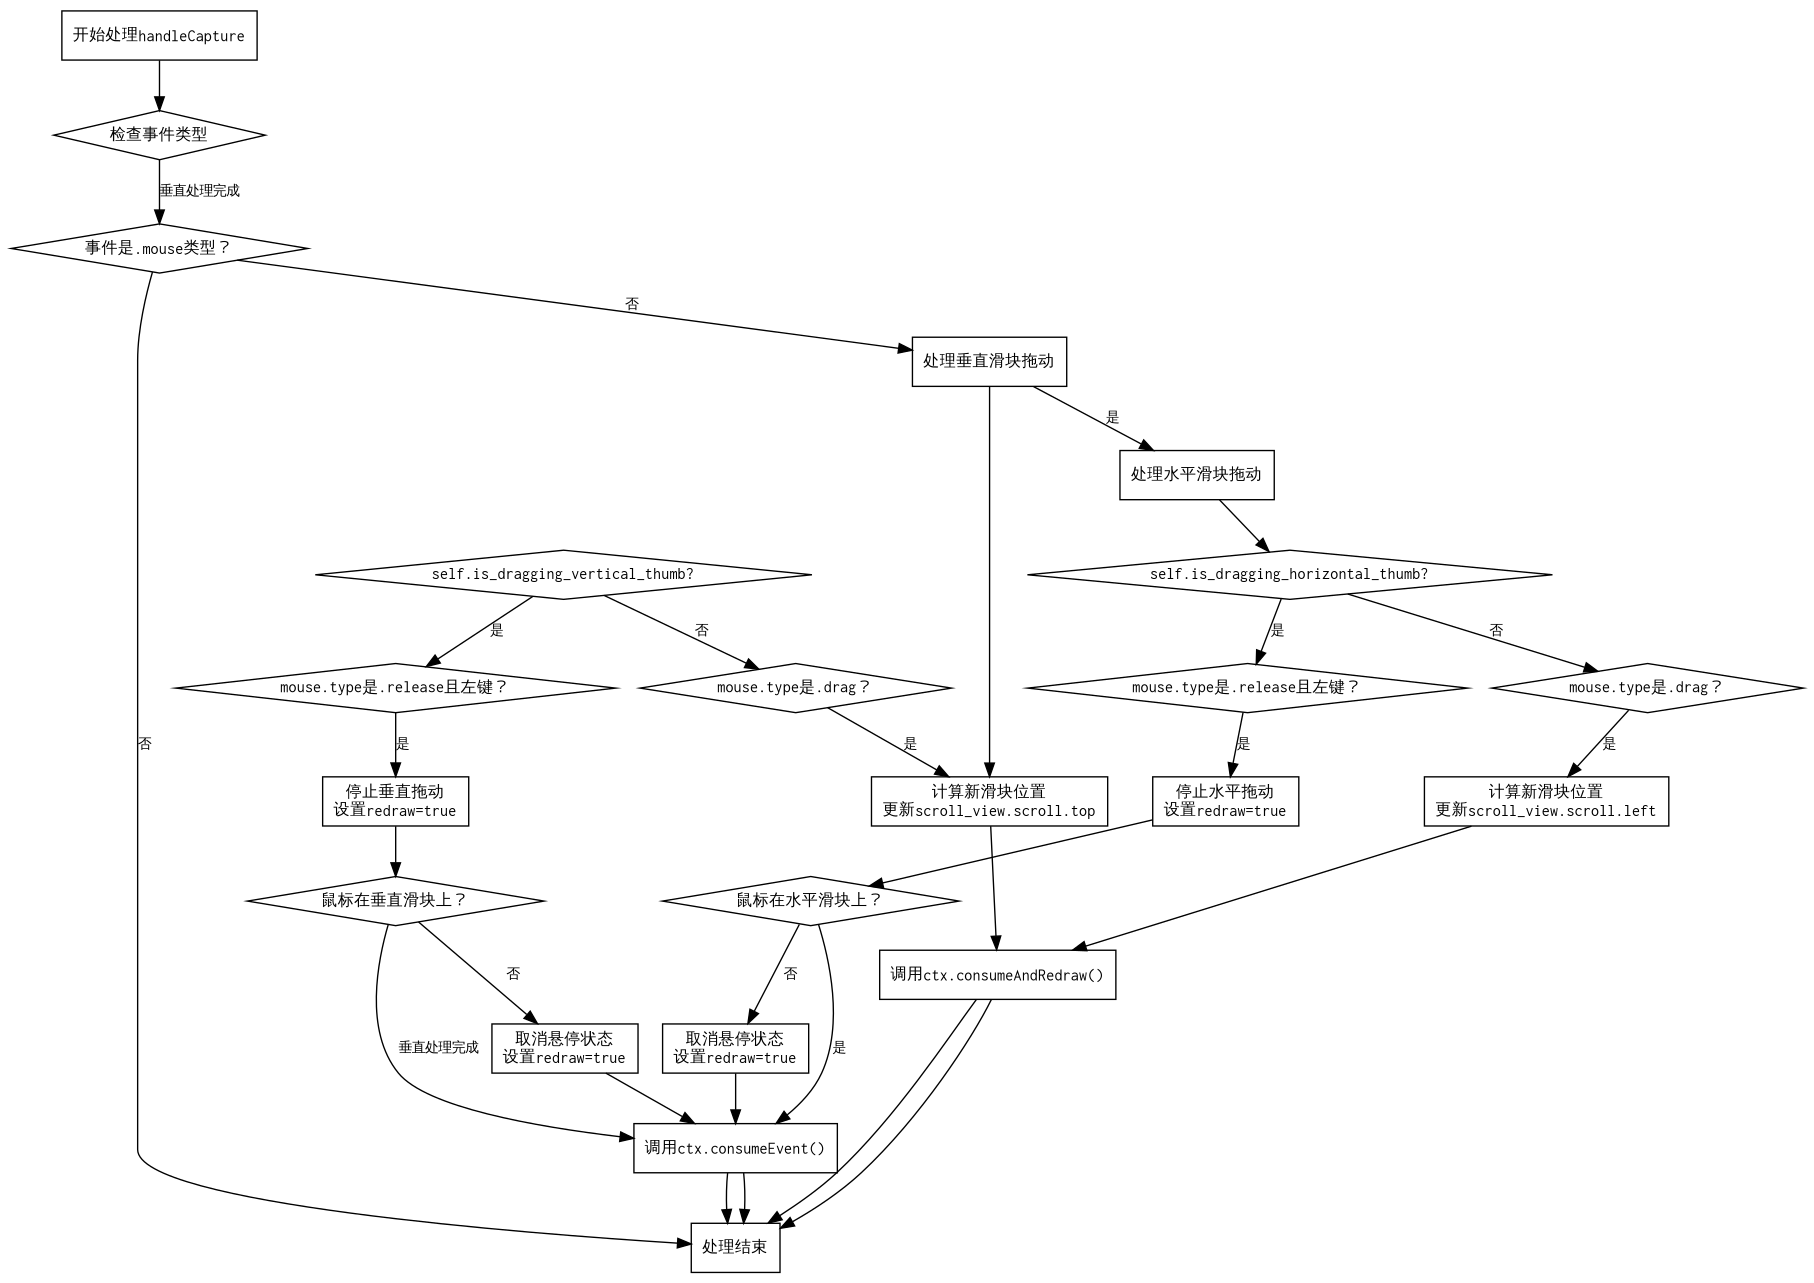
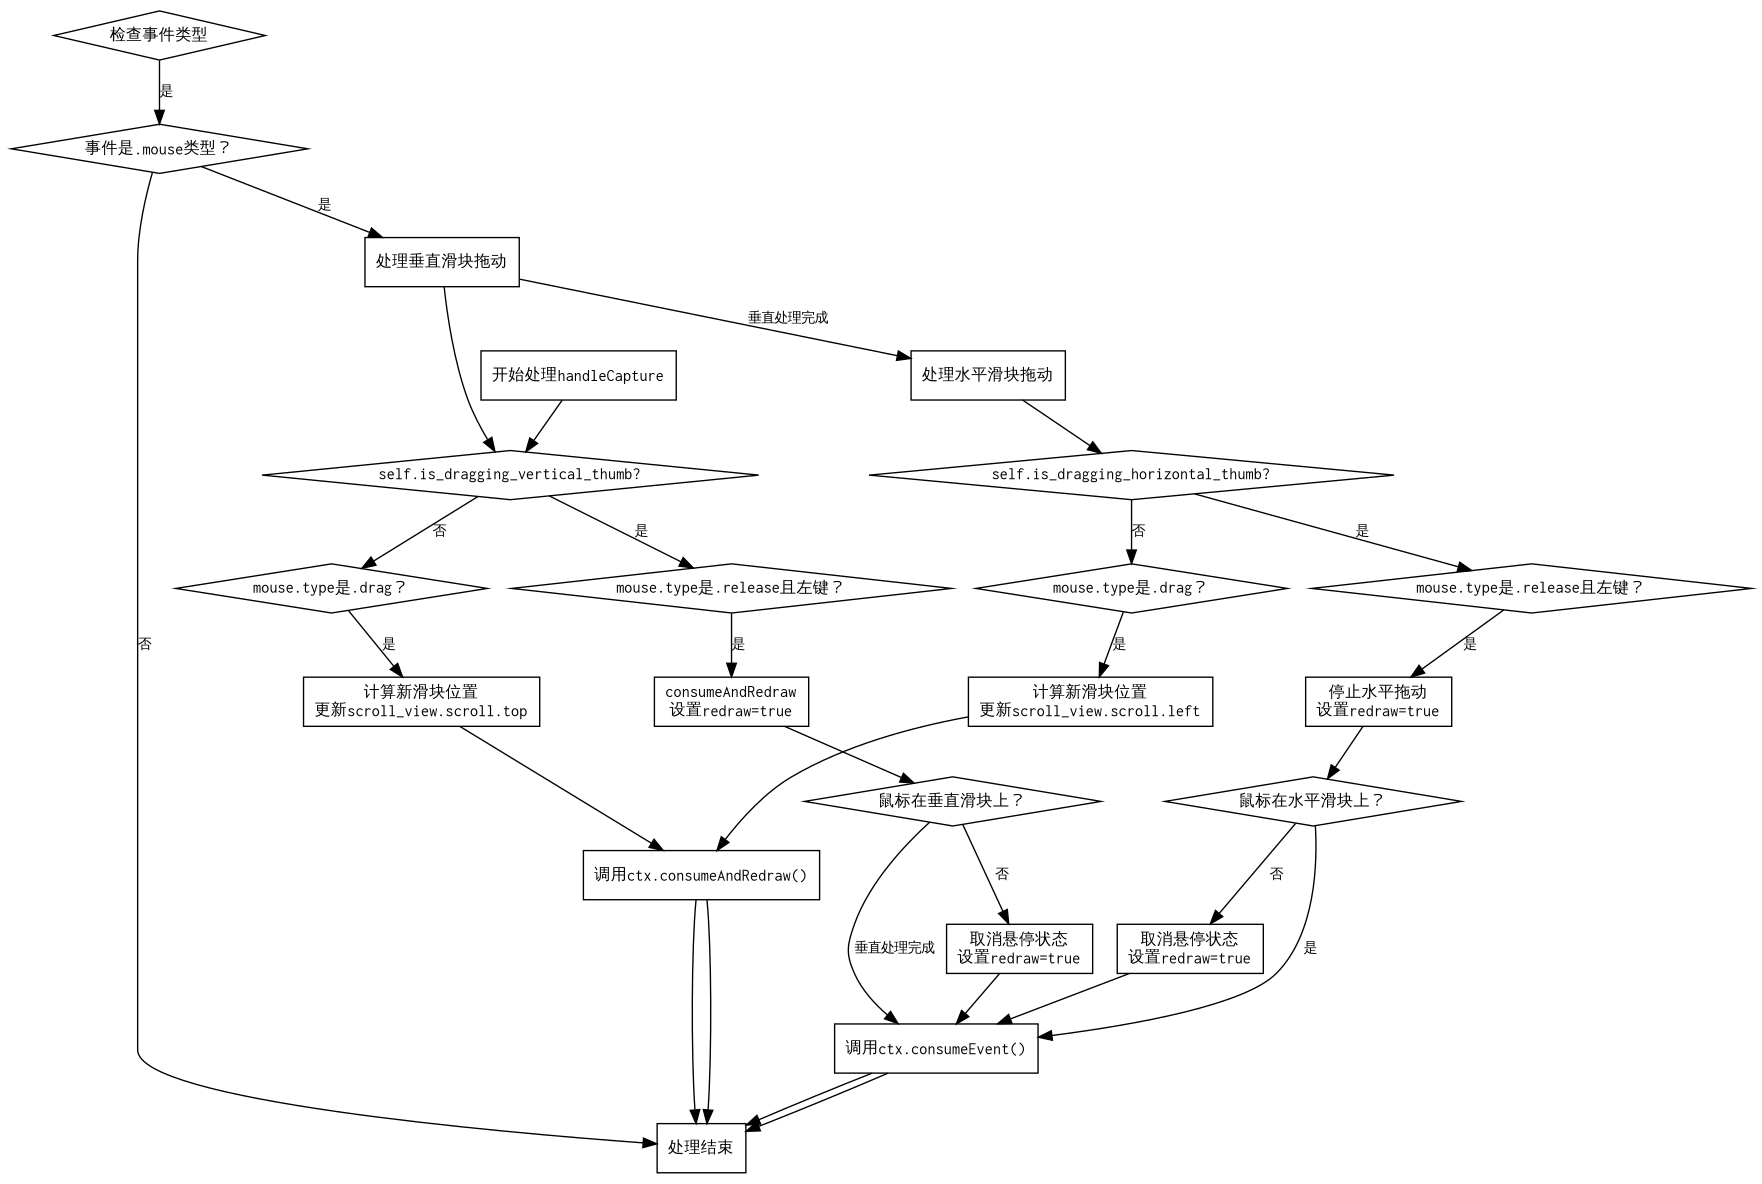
  digraph {
    node [fontname=Courier fontsize=12 shape=rectangle]
    edge [fontname=Courier fontsize=10]
    n1 [label="开始处理handleCapture"]
    n2 [label="检查事件类型" shape=diamond]
    n3 [label="事件是.mouse类型？" shape=diamond]
    n4 [label="处理垂直滑块拖动"]
    n5 [label="处理结束"]
    n6 [label="self.is_dragging_vertical_thumb?" shape=diamond]
    n7 [label="处理水平滑块拖动"]
    n8 [label="mouse.type是.release且左键？" shape=diamond]
    n9 [label="mouse.type是.drag？" shape=diamond]
    n10 [label="self.is_dragging_horizontal_thumb?" shape=diamond]
-   n11 [label="停止垂直拖动\n设置redraw=true"]
+   n11 [label="consumeAndRedraw\n设置redraw=true"]
    n12 [label="计算新滑块位置\n更新scroll_view.scroll.top"]
    n13 [label="鼠标在垂直滑块上？" shape=diamond]
    n14 [label="取消悬停状态\n设置redraw=true"]
    n15 [label="调用ctx.consumeEvent()"]
    n16 [label="调用ctx.consumeAndRedraw()"]
    n17 [label="mouse.type是.release且左键？" shape=diamond]
    n18 [label="mouse.type是.drag？" shape=diamond]
    n19 [label="停止水平拖动\n设置redraw=true"]
    n20 [label="计算新滑块位置\n更新scroll_view.scroll.left"]
    n21 [label="鼠标在水平滑块上？" shape=diamond]
    n22 [label="取消悬停状态\n设置redraw=true"]
-   n1 -> n2
-   n2 -> n3 [label="垂直处理完成"]
-   n3 -> n4 [label="否"]
+   n1 -> n6
+   n2 -> n3 [label="是"]
+   n3 -> n4 [label="是"]
    n3 -> n5 [label="否"]
-   n4 -> n12
-   n4 -> n7 [label="是"]
+   n4 -> n6
+   n4 -> n7 [label="垂直处理完成"]
    n6 -> n8 [label="是"]
    n6 -> n9 [label="否"]
    n7 -> n10
    n8 -> n11 [label="是"]
    n9 -> n12 [label="是"]
    n10 -> n17 [label="是"]
    n10 -> n18 [label="否"]
    n11 -> n13
    n12 -> n16
    n13 -> n14 [label="否"]
    n13 -> n15 [label="垂直处理完成"]
    n14 -> n15
    n15 -> n5
    n15 -> n5
    n16 -> n5
    n16 -> n5
    n17 -> n19 [label="是"]
    n18 -> n20 [label="是"]
    n19 -> n21
    n20 -> n16
    n21 -> n15 [label="是"]
    n21 -> n22 [label="否"]
    n22 -> n15
  }
